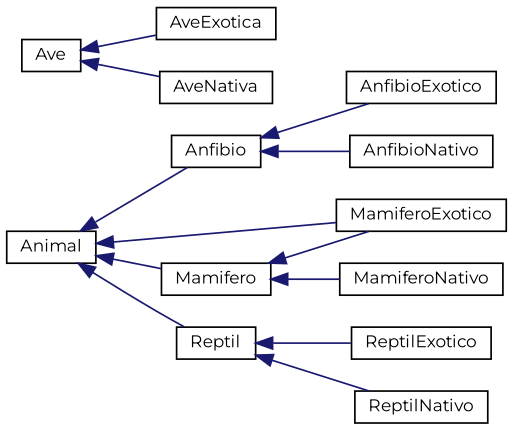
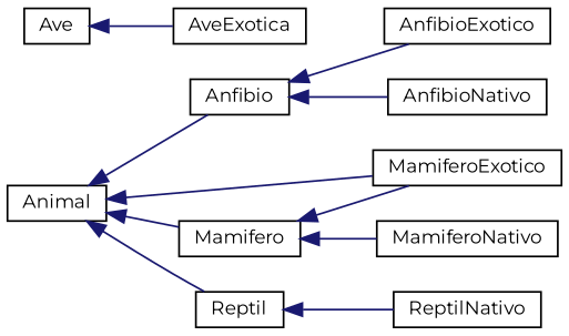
  digraph {
    fontname=Montserrat
    rankdir=LR
    node [color=black fillcolor=white fontname=Montserrat fontsize=10 shape=record style=filled]
    edge [color=midnightblue dir=back fontname=Montserrat fontsize=10 labelfontname=Helvetica labelfontsize=10 style=solid]
    n1 [height=0.2 label=Animal width=0.4]
    n2 [height=0.2 label=Anfibio width=0.4]
    n3 [height=0.2 label=Mamifero width=0.4]
    n4 [height=0.2 label=Reptil width=0.4]
    n5 [height=0.2 label=MamiferoExotico width=0.4]
    n6 [height=0.2 label=AnfibioExotico width=0.4]
    n7 [height=0.2 label=AnfibioNativo width=0.4]
    n8 [height=0.2 label=Ave width=0.4]
    n9 [height=0.2 label=AveExotica width=0.4]
-   n10 [height=0.2 label=AveNativa width=0.4]
    n11 [height=0.2 label=MamiferoNativo width=0.4]
-   n12 [height=0.2 label=ReptilExotico width=0.4]
    n13 [height=0.2 label=ReptilNativo width=0.4]
    n1 -> n2
    n1 -> n3
    n1 -> n4
    n1 -> n5
    n2 -> n6
    n2 -> n7
    n3 -> n5
    n3 -> n11
-   n4 -> n12
    n4 -> n13
    n8 -> n9
-   n8 -> n10
  }
